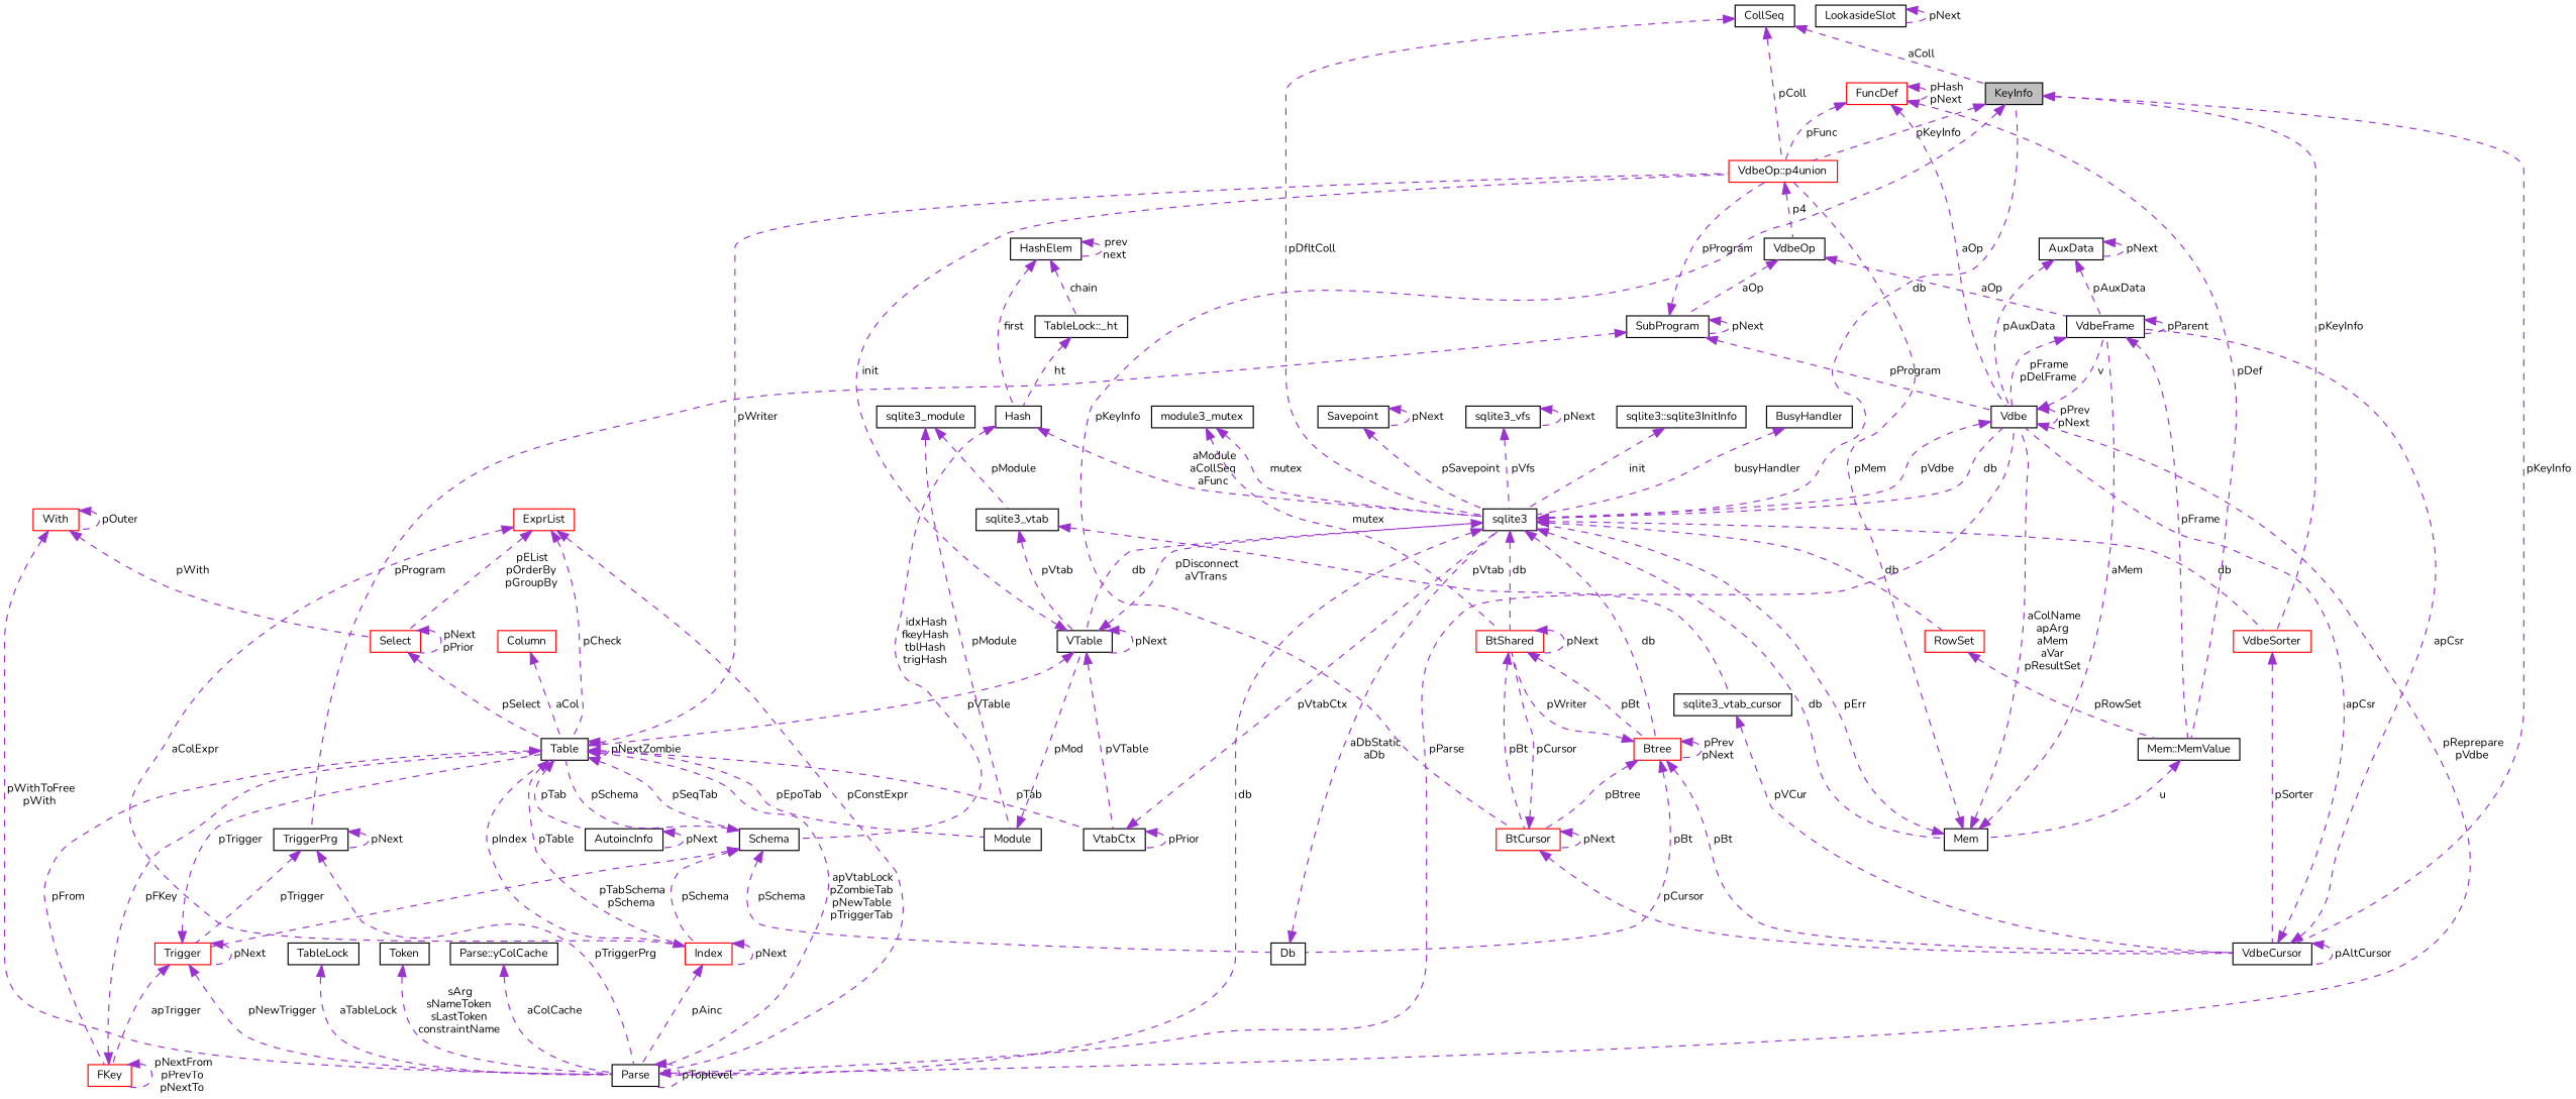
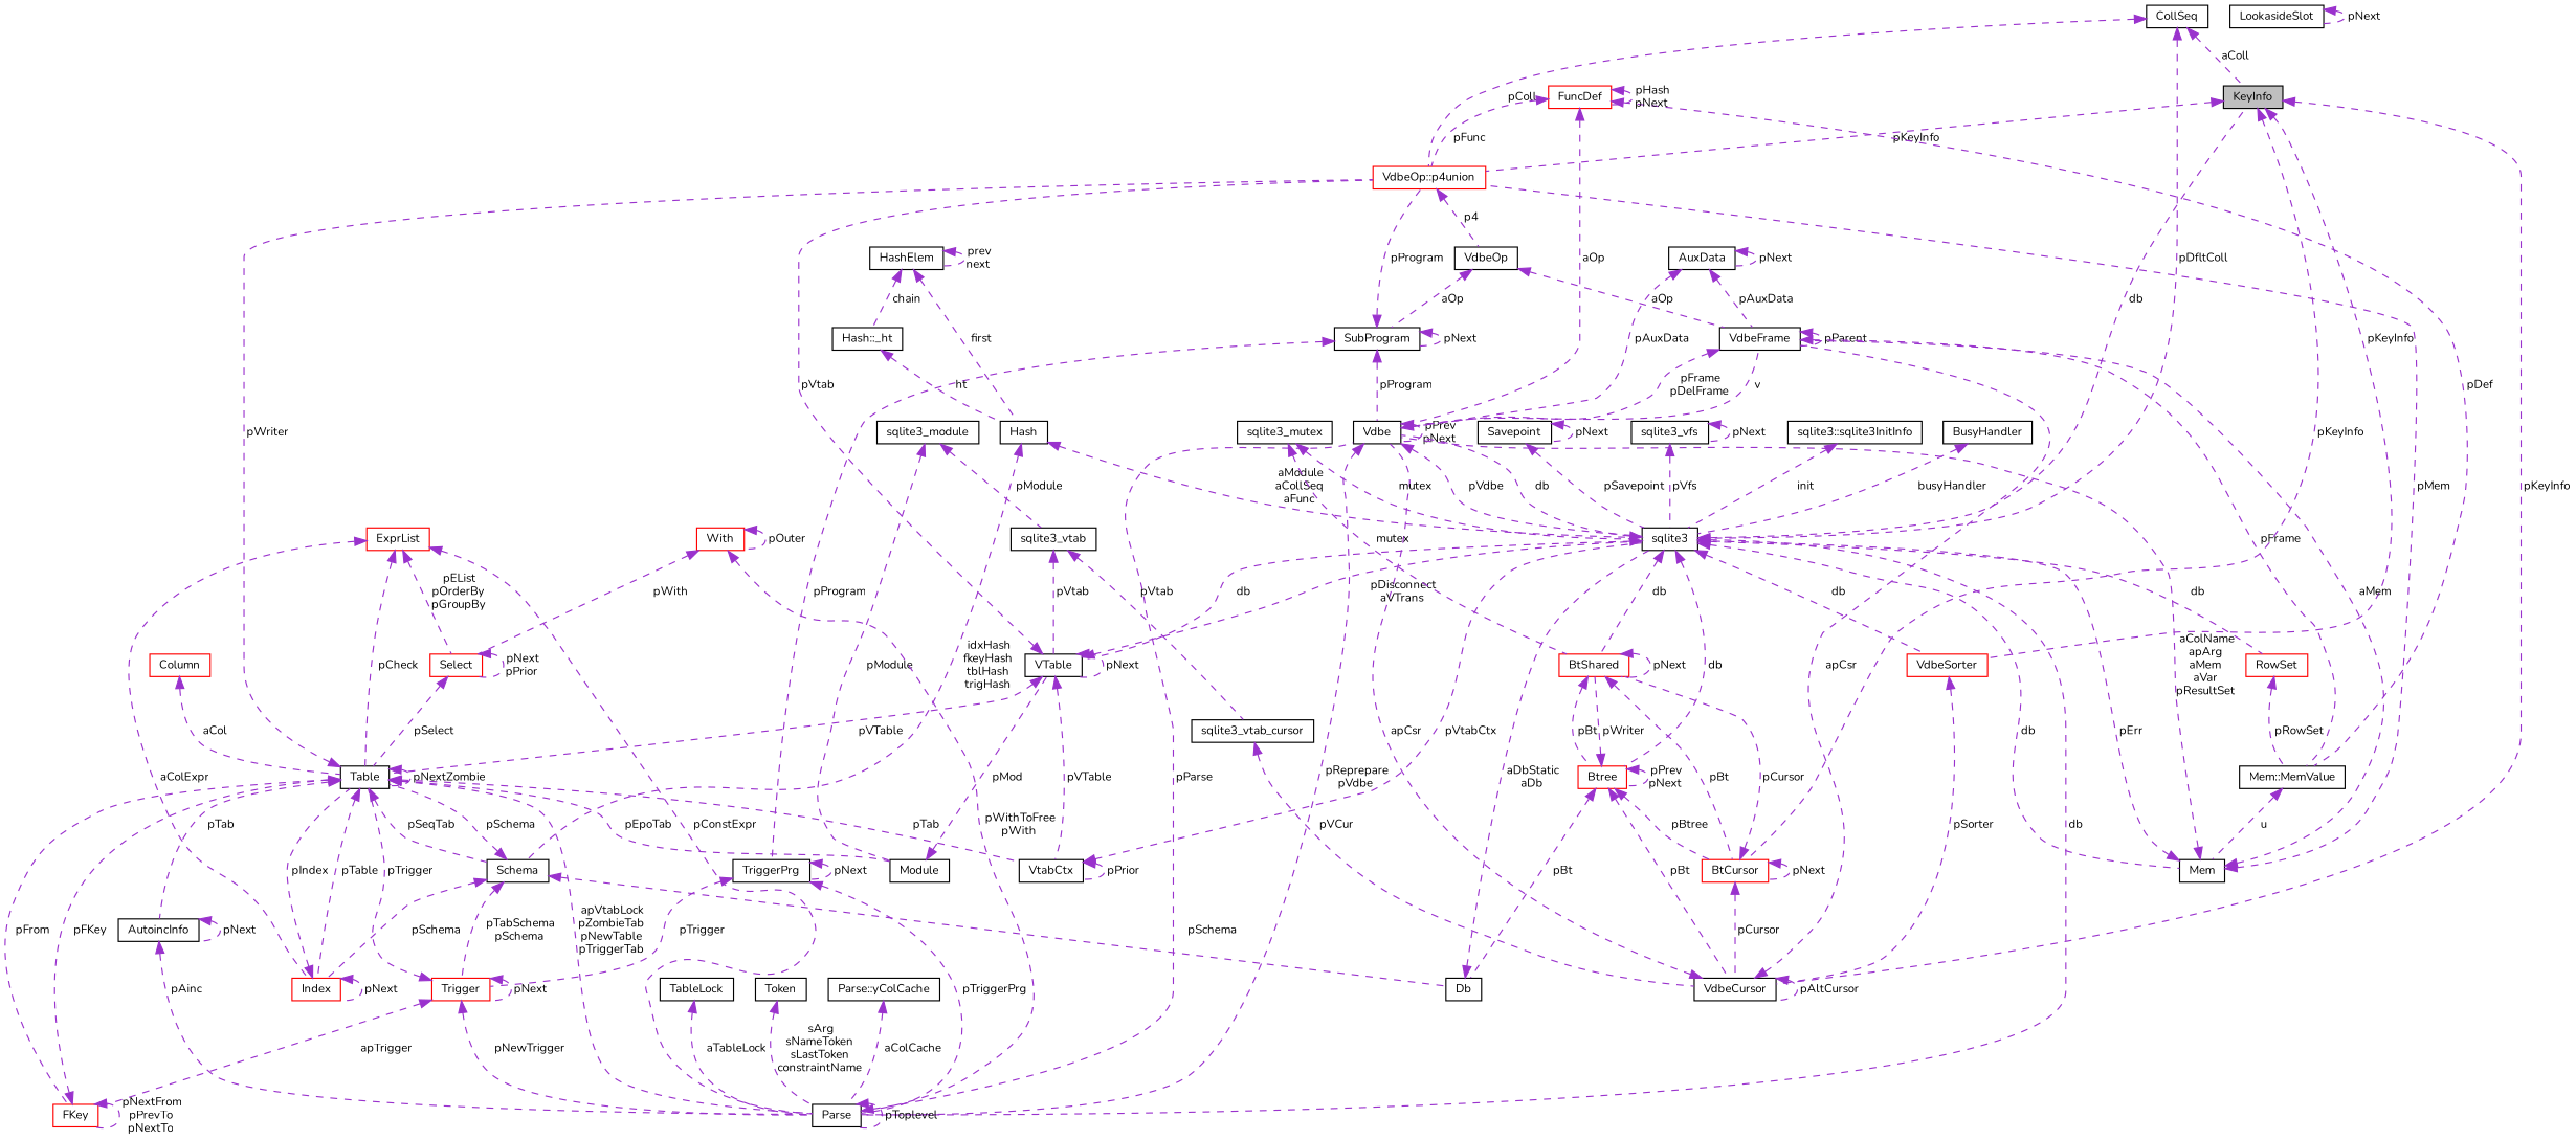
  digraph {
    fontname=Nunito
    node [color=black fillcolor=white fontname=Nunito fontsize=10 shape=record style=filled]
    edge [color=darkorchid3 dir=back fontname=Nunito fontsize=10 labelfontname=Helvetica labelfontsize=10 style=dashed]
    n1 [fillcolor=grey75 fontcolor=black height=0.2 label=KeyInfo width=0.4]
    n2 [color=red height=0.2 label="VdbeOp::p4union" width=0.4]
    n3 [height=0.2 label=VdbeCursor width=0.4]
    n4 [color=red height=0.2 label=BtCursor width=0.4]
    n5 [color=red height=0.2 label=VdbeSorter width=0.4]
    n6 [height=0.2 label=VdbeOp width=0.4]
    n7 [height=0.2 label=Vdbe width=0.4]
    n8 [height=0.2 label=VdbeFrame width=0.4]
    n9 [color=red height=0.2 label=BtShared width=0.4]
    n10 [height=0.2 label=sqlite3 width=0.4]
    n11 [height=0.2 label=Mem width=0.4]
    n12 [height=0.2 label=VTable width=0.4]
    n13 [color=red height=0.2 label=Btree width=0.4]
    n14 [height=0.2 label=Parse width=0.4]
    n15 [color=red height=0.2 label=RowSet width=0.4]
    n16 [height=0.2 label=Table width=0.4]
    n17 [height=0.2 label=VtabCtx width=0.4]
    n18 [height=0.2 label=Db width=0.4]
    n19 [height=0.2 label="Mem::MemValue" width=0.4]
    n20 [height=0.2 label=AuxData width=0.4]
    n21 [height=0.2 label=SubProgram width=0.4]
    n22 [height=0.2 label=TriggerPrg width=0.4]
    n23 [color=red height=0.2 label=Trigger width=0.4]
    n24 [height=0.2 label=CollSeq width=0.4]
    n25 [height=0.2 label=Module width=0.4]
    n26 [height=0.2 label=Schema width=0.4]
    n27 [color=red height=0.2 label=FKey width=0.4]
    n28 [color=red height=0.2 label=Index width=0.4]
    n29 [height=0.2 label=AutoincInfo width=0.4]
    n30 [height=0.2 label=sqlite3_module width=0.4]
    n31 [height=0.2 label=sqlite3_vtab width=0.4]
    n32 [height=0.2 label=sqlite3_vtab_cursor width=0.4]
    n33 [height=0.2 label=Hash width=0.4]
-   n34 [height=0.2 label="TableLock::_ht" width=0.4]
+   n34 [height=0.2 label="Hash::_ht" width=0.4]
    n35 [height=0.2 label=HashElem width=0.4]
    n36 [color=red height=0.2 label=Column width=0.4]
    n37 [color=red height=0.2 label=Select width=0.4]
    n38 [color=red height=0.2 label=With width=0.4]
    n39 [color=red height=0.2 label=ExprList width=0.4]
    n40 [color=red height=0.2 label=FuncDef width=0.4]
-   n41 [height=0.2 label=module3_mutex width=0.4]
+   n41 [height=0.2 label=sqlite3_mutex width=0.4]
    n42 [height=0.2 label=TableLock width=0.4]
    n43 [height=0.2 label=Token width=0.4]
    n44 [height=0.2 label="Parse::yColCache" width=0.4]
    n45 [height=0.2 label=Savepoint width=0.4]
    n46 [height=0.2 label=LookasideSlot width=0.4]
    n47 [height=0.2 label=sqlite3_vfs width=0.4]
    n48 [height=0.2 label="sqlite3::sqlite3InitInfo" width=0.4]
    n49 [height=0.2 label=BusyHandler width=0.4]
    n1 -> n2 [label=" pKeyInfo"]
    n1 -> n3 [label=" pKeyInfo"]
    n1 -> n4 [label=" pKeyInfo"]
    n1 -> n5 [label=" pKeyInfo"]
    n2 -> n6 [label=" p4"]
    n3 -> n3 [label=" pAltCursor"]
    n3 -> n7 [label=" apCsr"]
    n3 -> n8 [label=" apCsr"]
    n4 -> n3 [label=" pCursor"]
    n4 -> n4 [label=" pNext"]
    n4 -> n9 [label=" pCursor"]
    n5 -> n3 [label=" pSorter"]
    n6 -> n8 [label=" aOp"]
    n6 -> n21 [label=" aOp"]
    n7 -> n7 [label=" pPrev\npNext"]
    n7 -> n8 [label=" v"]
    n7 -> n10 [label=" pVdbe"]
    n7 -> n14 [label=" pReprepare\npVdbe"]
    n8 -> n7 [label=" pFrame\npDelFrame"]
    n8 -> n8 [label=" pParent"]
    n8 -> n19 [label=" pFrame"]
    n9 -> n4 [label=" pBt"]
    n9 -> n9 [label=" pNext"]
    n9 -> n13 [label=" pBt"]
    n10 -> n1 [label=" db"]
    n10 -> n5 [label=" db"]
    n10 -> n7 [label=" db"]
    n10 -> n9 [label=" db"]
    n10 -> n11 [label=" db"]
    n10 -> n12 [label=" db"]
    n10 -> n13 [label=" db"]
    n10 -> n14 [label=" db"]
    n10 -> n15 [label=" db"]
    n11 -> n2 [label=" pMem"]
    n11 -> n7 [label=" aColName\napArg\naMem\naVar\npResultSet"]
    n11 -> n8 [label=" aMem"]
    n11 -> n10 [label=" pErr"]
-   n12 -> n2 [label=" init"]
+   n12 -> n2 [label=" pVtab"]
    n12 -> n10 [label=" pDisconnect\naVTrans"]
    n12 -> n12 [label=" pNext"]
    n12 -> n16 [label=" pVTable"]
    n12 -> n17 [label=" pVTable"]
    n13 -> n3 [label=" pBt"]
    n13 -> n4 [label=" pBtree"]
    n13 -> n9 [label=" pWriter"]
    n13 -> n13 [label=" pPrev\npNext"]
    n13 -> n18 [label=" pBt"]
    n14 -> n7 [label=" pParse"]
    n14 -> n14 [label=" pToplevel"]
    n15 -> n19 [label=" pRowSet"]
    n16 -> n2 [label=" pWriter"]
    n16 -> n14 [label=" apVtabLock\npZombieTab\npNewTable\npTriggerTab"]
    n16 -> n16 [label=" pNextZombie"]
    n16 -> n17 [label=" pTab"]
    n16 -> n25 [label=" pEpoTab"]
    n16 -> n26 [label=" pSeqTab"]
    n16 -> n27 [label=" pFrom"]
    n16 -> n28 [label=" pTable"]
    n16 -> n29 [label=" pTab"]
    n17 -> n10 [label=" pVtabCtx"]
    n17 -> n17 [label=" pPrior"]
    n18 -> n10 [label=" aDbStatic\naDb"]
    n19 -> n11 [label=" u"]
    n20 -> n7 [label=" pAuxData"]
    n20 -> n8 [label=" pAuxData"]
    n20 -> n20 [label=" pNext"]
    n21 -> n2 [label=" pProgram"]
    n21 -> n7 [label=" pProgram"]
    n21 -> n21 [label=" pNext"]
    n21 -> n22 [label=" pProgram"]
    n22 -> n14 [label=" pTriggerPrg"]
    n22 -> n22 [label=" pNext"]
    n22 -> n23 [label=" pTrigger"]
    n23 -> n14 [label=" pNewTrigger"]
    n23 -> n16 [label=" pTrigger"]
    n23 -> n23 [label=" pNext"]
    n23 -> n27 [label=" apTrigger"]
    n24 -> n1 [label=" aColl"]
    n24 -> n2 [label=" pColl"]
    n24 -> n10 [label=" pDfltColl"]
    n25 -> n12 [label=" pMod"]
    n26 -> n16 [label=" pSchema"]
    n26 -> n18 [label=" pSchema"]
    n26 -> n23 [label=" pTabSchema\npSchema"]
    n26 -> n28 [label=" pSchema"]
    n27 -> n16 [label=" pFKey"]
    n27 -> n27 [label=" pNextFrom\npPrevTo\npNextTo"]
    n28 -> n16 [label=" pIndex"]
    n28 -> n28 [label=" pNext"]
-   n28 -> n14 [label=" pAinc"]
+   n29 -> n14 [label=" pAinc"]
    n29 -> n29 [label=" pNext"]
    n30 -> n25 [label=" pModule"]
    n30 -> n31 [label=" pModule"]
    n31 -> n12 [label=" pVtab"]
    n31 -> n32 [label=" pVtab"]
    n32 -> n3 [label=" pVCur"]
    n33 -> n10 [label=" aModule\naCollSeq\naFunc"]
    n33 -> n26 [label=" idxHash\nfkeyHash\ntblHash\ntrigHash"]
    n34 -> n33 [label=" ht"]
    n35 -> n33 [label=" first"]
    n35 -> n34 [label=" chain"]
    n35 -> n35 [label=" prev\nnext"]
    n36 -> n16 [label=" aCol"]
    n37 -> n16 [label=" pSelect"]
    n37 -> n37 [label=" pNext\npPrior"]
    n38 -> n14 [label=" pWithToFree\npWith"]
    n38 -> n37 [label=" pWith"]
    n38 -> n38 [label=" pOuter"]
    n39 -> n14 [label=" pConstExpr"]
    n39 -> n16 [label=" pCheck"]
    n39 -> n28 [label=" aColExpr"]
    n39 -> n37 [label=" pEList\npOrderBy\npGroupBy"]
    n40 -> n2 [label=" pFunc"]
    n40 -> n7 [label=" aOp"]
    n40 -> n19 [label=" pDef"]
    n40 -> n40 [label=" pHash\npNext"]
    n41 -> n9 [label=" mutex"]
    n41 -> n10 [label=" mutex"]
    n42 -> n14 [label=" aTableLock"]
    n43 -> n14 [label=" sArg\nsNameToken\nsLastToken\nconstraintName"]
    n44 -> n14 [label=" aColCache"]
    n45 -> n10 [label=" pSavepoint"]
    n45 -> n45 [label=" pNext"]
    n46 -> n46 [label=" pNext"]
    n47 -> n10 [label=" pVfs"]
    n47 -> n47 [label=" pNext"]
    n48 -> n10 [label=" init"]
    n49 -> n10 [label=" busyHandler"]
  }
